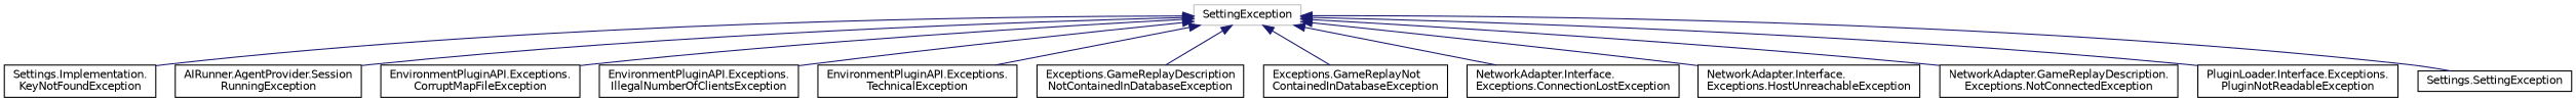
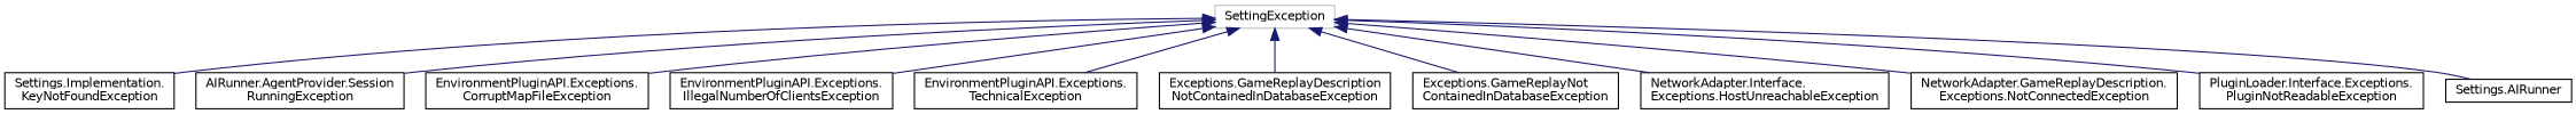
  digraph {
    rankdir=TB
    node [color=black fillcolor=white fontname=Helvetica fontsize=10 shape=record style=filled]
    edge [color=midnightblue dir=back fontname=Helvetica fontsize=10 labelfontname=Helvetica labelfontsize=10 style=solid]
    n1 [color=grey75 height=0.2 label=SettingException width=0.4]
    n2 [height=0.2 label="Settings.Implementation.\lKeyNotFoundException" width=0.4]
    n3 [height=0.2 label="AIRunner.AgentProvider.Session\lRunningException" width=0.4]
    n4 [height=0.2 label="EnvironmentPluginAPI.Exceptions.\lCorruptMapFileException" width=0.4]
    n5 [height=0.2 label="EnvironmentPluginAPI.Exceptions.\lIllegalNumberOfClientsException" width=0.4]
    n6 [height=0.2 label="EnvironmentPluginAPI.Exceptions.\lTechnicalException" width=0.4]
    n7 [height=0.2 label="Exceptions.GameReplayDescription\lNotContainedInDatabaseException" width=0.4]
    n8 [height=0.2 label="Exceptions.GameReplayNot\lContainedInDatabaseException" width=0.4]
-   n9 [height=0.2 label="NetworkAdapter.Interface.\lExceptions.ConnectionLostException" width=0.4]
    n10 [height=0.2 label="NetworkAdapter.Interface.\lExceptions.HostUnreachableException" width=0.4]
    n11 [height=0.2 label="NetworkAdapter.GameReplayDescription.\lExceptions.NotConnectedException" width=0.4]
    n12 [height=0.2 label="PluginLoader.Interface.Exceptions.\lPluginNotReadableException" width=0.4]
-   n13 [height=0.2 label="Settings.SettingException" width=0.4]
+   n13 [height=0.2 label="Settings.AIRunner" width=0.4]
    n1 -> n2
    n1 -> n3
    n1 -> n4
    n1 -> n5
    n1 -> n6
    n1 -> n7
    n1 -> n8
-   n1 -> n9
    n1 -> n10
    n1 -> n11
    n1 -> n12
    n1 -> n13
  }
